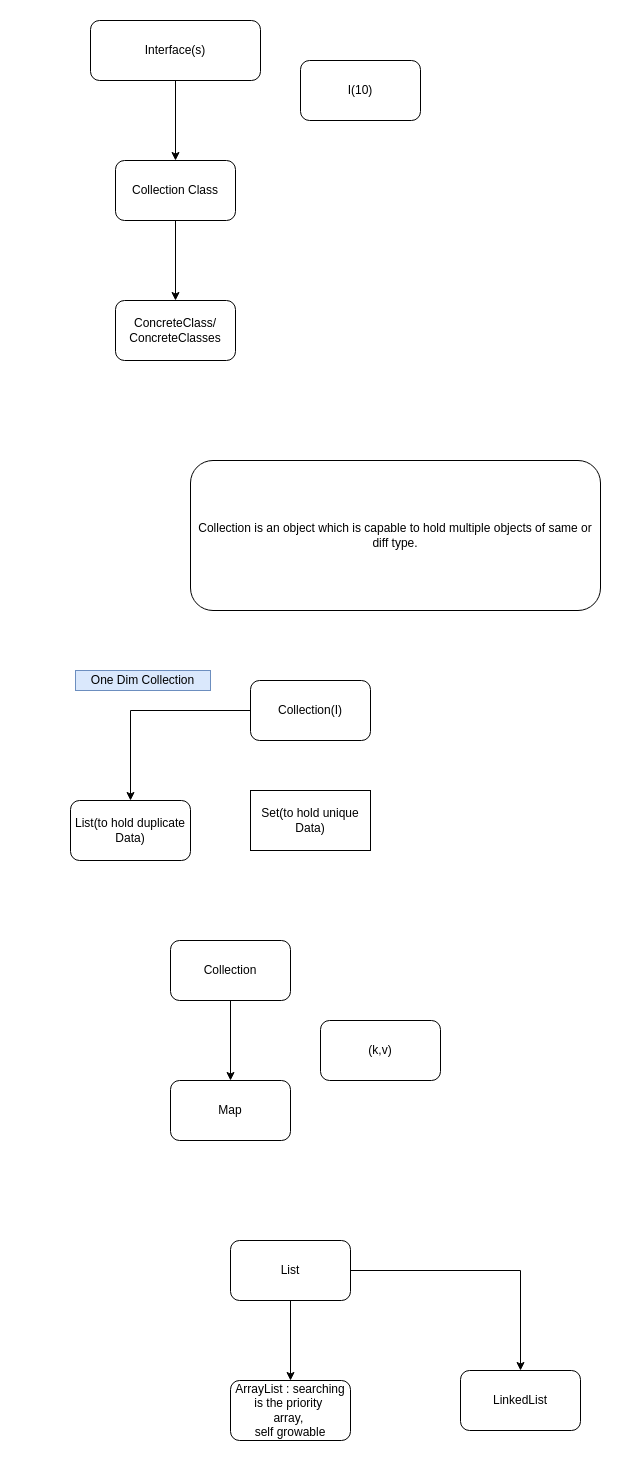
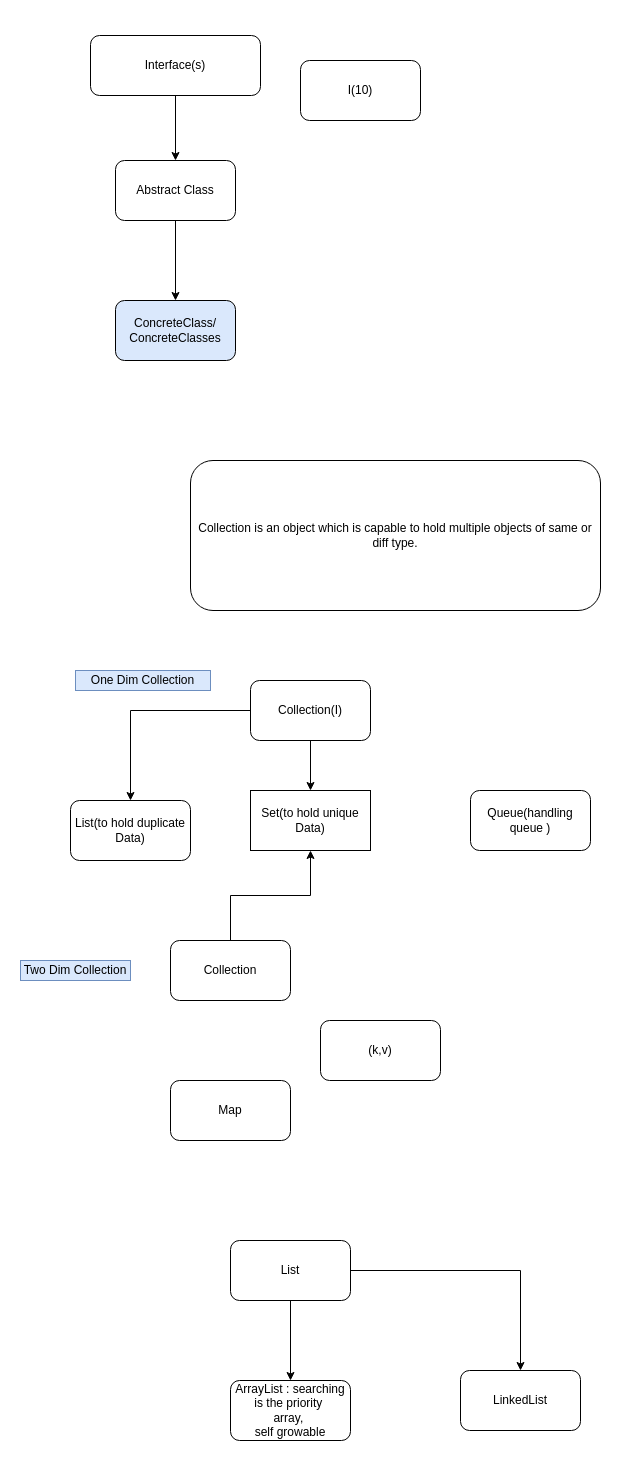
  <mxCell id="0" />
  <mxCell id="1" parent="0" />
  <mxCell id="2" value="" style="edgeStyle=orthogonalEdgeStyle;rounded=0;orthogonalLoop=1;jettySize=auto;html=1;" edge="1" parent="1" source="3" target="5"><mxGeometry relative="1" as="geometry" /></mxCell>
- <mxCell id="3" value="Interface(s)" style="rounded=1;whiteSpace=wrap;html=1;" vertex="1" parent="1"><mxGeometry x="90" y="20" width="170" height="60" as="geometry" /></mxCell>
+ <mxCell id="3" value="Interface(s)" style="rounded=1;whiteSpace=wrap;html=1;" vertex="1" parent="1"><mxGeometry x="90" y="35" width="170" height="60" as="geometry" /></mxCell>
  <mxCell id="4" value="" style="edgeStyle=orthogonalEdgeStyle;rounded=0;orthogonalLoop=1;jettySize=auto;html=1;" edge="1" parent="1" source="5" target="6"><mxGeometry relative="1" as="geometry" /></mxCell>
- <mxCell id="5" value="Collection Class" style="whiteSpace=wrap;html=1;rounded=1;" vertex="1" parent="1"><mxGeometry x="115" y="160" width="120" height="60" as="geometry" /></mxCell>
- <mxCell id="6" value="ConcreteClass/ ConcreteClasses" style="whiteSpace=wrap;html=1;rounded=1;" vertex="1" parent="1"><mxGeometry x="115" y="300" width="120" height="60" as="geometry" /></mxCell>
+ <mxCell id="5" value="Abstract Class" style="whiteSpace=wrap;html=1;rounded=1;" vertex="1" parent="1"><mxGeometry x="115" y="160" width="120" height="60" as="geometry" /></mxCell>
+ <mxCell id="6" value="ConcreteClass/ ConcreteClasses" style="whiteSpace=wrap;html=1;rounded=1;fillColor=#dae8fc;" vertex="1" parent="1"><mxGeometry x="115" y="300" width="120" height="60" as="geometry" /></mxCell>
  <mxCell id="7" value="I(10)" style="rounded=1;whiteSpace=wrap;html=1;" vertex="1" parent="1"><mxGeometry x="300" y="60" width="120" height="60" as="geometry" /></mxCell>
  <mxCell id="8" value="Collection is an object which is capable to hold multiple objects of same or diff type.&lt;br&gt;" style="rounded=1;whiteSpace=wrap;html=1;" vertex="1" parent="1"><mxGeometry x="190" y="460" width="410" height="150" as="geometry" /></mxCell>
  <mxCell id="9" value="" style="edgeStyle=orthogonalEdgeStyle;rounded=0;orthogonalLoop=1;jettySize=auto;html=1;" edge="1" parent="1" source="11" target="12"><mxGeometry relative="1" as="geometry" /></mxCell>
+ <mxCell id="10" value="" style="edgeStyle=orthogonalEdgeStyle;rounded=0;orthogonalLoop=1;jettySize=auto;html=1;" edge="1" parent="1" source="11" target="14"><mxGeometry relative="1" as="geometry" /></mxCell>
  <mxCell id="11" value="Collection(I)" style="rounded=1;whiteSpace=wrap;html=1;" vertex="1" parent="1"><mxGeometry x="250" y="680" width="120" height="60" as="geometry" /></mxCell>
  <mxCell id="12" value="List(to hold duplicate Data)" style="whiteSpace=wrap;html=1;rounded=1;" vertex="1" parent="1"><mxGeometry x="70" y="800" width="120" height="60" as="geometry" /></mxCell>
+ <mxCell id="13" value="Queue(handling queue )" style="whiteSpace=wrap;html=1;rounded=1;" vertex="1" parent="1"><mxGeometry x="470" y="790" width="120" height="60" as="geometry" /></mxCell>
  <mxCell id="14" value="Set(to hold unique Data)" style="whiteSpace=wrap;html=1;rounded=0;" vertex="1" parent="1"><mxGeometry x="250" y="790" width="120" height="60" as="geometry" /></mxCell>
  <mxCell id="15" value="One Dim Collection" style="text;html=1;strokeColor=#6c8ebf;fillColor=#dae8fc;align=center;verticalAlign=middle;whiteSpace=wrap;rounded=0;" vertex="1" parent="1"><mxGeometry x="75" y="670" width="135" height="20" as="geometry" /></mxCell>
- <mxCell id="16" value="" style="edgeStyle=orthogonalEdgeStyle;rounded=0;orthogonalLoop=1;jettySize=auto;html=1;" edge="1" parent="1" source="17" target="18"><mxGeometry relative="1" as="geometry" /></mxCell>
+ <mxCell id="16" value="" style="edgeStyle=orthogonalEdgeStyle;rounded=0;orthogonalLoop=1;jettySize=auto;html=1;" edge="1" parent="1" source="17" target="14"><mxGeometry relative="1" as="geometry" /></mxCell>
  <mxCell id="17" value="Collection" style="rounded=1;whiteSpace=wrap;html=1;" vertex="1" parent="1"><mxGeometry x="170" y="940" width="120" height="60" as="geometry" /></mxCell>
  <mxCell id="18" value="Map" style="whiteSpace=wrap;html=1;rounded=1;" vertex="1" parent="1"><mxGeometry x="170" y="1080" width="120" height="60" as="geometry" /></mxCell>
+ <mxCell id="19" value="Two Dim Collection" style="text;html=1;strokeColor=#6c8ebf;fillColor=#dae8fc;align=center;verticalAlign=middle;whiteSpace=wrap;rounded=0;" vertex="1" parent="1"><mxGeometry x="20" y="960" width="110" height="20" as="geometry" /></mxCell>
  <mxCell id="20" value="(k,v)" style="rounded=1;whiteSpace=wrap;html=1;" vertex="1" parent="1"><mxGeometry x="320" y="1020" width="120" height="60" as="geometry" /></mxCell>
  <mxCell id="21" value="" style="edgeStyle=orthogonalEdgeStyle;rounded=0;orthogonalLoop=1;jettySize=auto;html=1;" edge="1" parent="1" source="23" target="24"><mxGeometry relative="1" as="geometry" /></mxCell>
  <mxCell id="22" value="" style="edgeStyle=orthogonalEdgeStyle;rounded=0;orthogonalLoop=1;jettySize=auto;html=1;" edge="1" parent="1" source="23" target="25"><mxGeometry relative="1" as="geometry" /></mxCell>
  <mxCell id="23" value="List" style="rounded=1;whiteSpace=wrap;html=1;" vertex="1" parent="1"><mxGeometry x="230" y="1240" width="120" height="60" as="geometry" /></mxCell>
  <mxCell id="24" value="ArrayList : searching is the priority&amp;nbsp;&lt;br&gt;array,&amp;nbsp;&lt;br&gt;self growable" style="whiteSpace=wrap;html=1;rounded=1;" vertex="1" parent="1"><mxGeometry x="230" y="1380" width="120" height="60" as="geometry" /></mxCell>
  <mxCell id="25" value="LinkedList" style="whiteSpace=wrap;html=1;rounded=1;" vertex="1" parent="1"><mxGeometry x="460" y="1370" width="120" height="60" as="geometry" /></mxCell>
